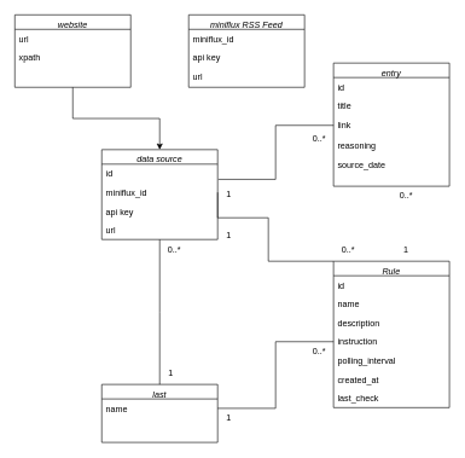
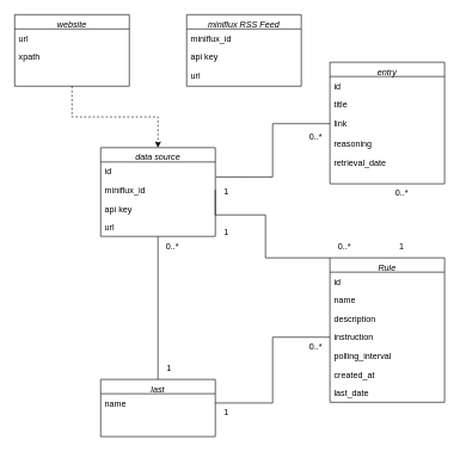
  <mxCell id="0" />
  <mxCell id="1" parent="0" />
  <mxCell id="2" value="miniflux RSS Feed" style="swimlane;fontStyle=2;align=center;verticalAlign=top;childLayout=stackLayout;horizontal=1;startSize=20;horizontalStack=0;resizeParent=1;resizeLast=0;collapsible=1;marginBottom=0;rounded=0;shadow=0;strokeWidth=1;" parent="1" vertex="1"><mxGeometry x="260" y="20" width="160" height="100" as="geometry"><mxRectangle x="230" y="140" width="160" height="26" as="alternateBounds" /></mxGeometry></mxCell>
  <mxCell id="3" value="miniflux_id" style="text;align=left;verticalAlign=top;spacingLeft=4;spacingRight=4;overflow=hidden;rotatable=0;points=[[0,0.5],[1,0.5]];portConstraint=eastwest;" parent="2" vertex="1"><mxGeometry y="20" width="160" height="26" as="geometry" /></mxCell>
  <mxCell id="4" value="api key" style="text;align=left;verticalAlign=top;spacingLeft=4;spacingRight=4;overflow=hidden;rotatable=0;points=[[0,0.5],[1,0.5]];portConstraint=eastwest;" parent="2" vertex="1"><mxGeometry y="46" width="160" height="26" as="geometry" /></mxCell>
  <mxCell id="5" value="url" style="text;align=left;verticalAlign=top;spacingLeft=4;spacingRight=4;overflow=hidden;rotatable=0;points=[[0,0.5],[1,0.5]];portConstraint=eastwest;" parent="2" vertex="1"><mxGeometry y="72" width="160" height="26" as="geometry" /></mxCell>
  <mxCell id="6" style="edgeStyle=orthogonalEdgeStyle;rounded=0;orthogonalLoop=1;jettySize=auto;html=1;entryX=1;entryY=0.5;entryDx=0;entryDy=0;endArrow=none;endFill=0;exitX=0;exitY=0;exitDx=0;exitDy=0;" parent="1" source="7" target="35" edge="1"><mxGeometry relative="1" as="geometry"><Array as="points"><mxPoint x="370" y="360" /><mxPoint x="370" y="300" /><mxPoint x="300" y="300" /></Array></mxGeometry></mxCell>
  <mxCell id="7" value="Rule" style="swimlane;fontStyle=2;align=center;verticalAlign=top;childLayout=stackLayout;horizontal=1;startSize=20;horizontalStack=0;resizeParent=1;resizeLast=0;collapsible=1;marginBottom=0;rounded=0;shadow=0;strokeWidth=1;" parent="1" vertex="1"><mxGeometry x="460" y="360" width="160" height="202" as="geometry"><mxRectangle x="230" y="140" width="160" height="26" as="alternateBounds" /></mxGeometry></mxCell>
  <mxCell id="8" value="id" style="text;align=left;verticalAlign=top;spacingLeft=4;spacingRight=4;overflow=hidden;rotatable=0;points=[[0,0.5],[1,0.5]];portConstraint=eastwest;" parent="7" vertex="1"><mxGeometry y="20" width="160" height="26" as="geometry" /></mxCell>
  <mxCell id="9" value="name" style="text;align=left;verticalAlign=top;spacingLeft=4;spacingRight=4;overflow=hidden;rotatable=0;points=[[0,0.5],[1,0.5]];portConstraint=eastwest;" parent="7" vertex="1"><mxGeometry y="46" width="160" height="26" as="geometry" /></mxCell>
  <mxCell id="10" value="description" style="text;align=left;verticalAlign=top;spacingLeft=4;spacingRight=4;overflow=hidden;rotatable=0;points=[[0,0.5],[1,0.5]];portConstraint=eastwest;" parent="7" vertex="1"><mxGeometry y="72" width="160" height="26" as="geometry" /></mxCell>
  <mxCell id="11" value="instruction" style="text;align=left;verticalAlign=top;spacingLeft=4;spacingRight=4;overflow=hidden;rotatable=0;points=[[0,0.5],[1,0.5]];portConstraint=eastwest;" parent="7" vertex="1"><mxGeometry y="98" width="160" height="26" as="geometry" /></mxCell>
  <mxCell id="12" value="polling_interval" style="text;align=left;verticalAlign=top;spacingLeft=4;spacingRight=4;overflow=hidden;rotatable=0;points=[[0,0.5],[1,0.5]];portConstraint=eastwest;" parent="7" vertex="1"><mxGeometry y="124" width="160" height="26" as="geometry" /></mxCell>
  <mxCell id="13" value="created_at" style="text;align=left;verticalAlign=top;spacingLeft=4;spacingRight=4;overflow=hidden;rotatable=0;points=[[0,0.5],[1,0.5]];portConstraint=eastwest;" parent="7" vertex="1"><mxGeometry y="150" width="160" height="26" as="geometry" /></mxCell>
- <mxCell id="14" value="last_check" style="text;align=left;verticalAlign=top;spacingLeft=4;spacingRight=4;overflow=hidden;rotatable=0;points=[[0,0.5],[1,0.5]];portConstraint=eastwest;" parent="7" vertex="1"><mxGeometry y="176" width="160" height="26" as="geometry" /></mxCell>
+ <mxCell id="14" value="last_date" style="text;align=left;verticalAlign=top;spacingLeft=4;spacingRight=4;overflow=hidden;rotatable=0;points=[[0,0.5],[1,0.5]];portConstraint=eastwest;" parent="7" vertex="1"><mxGeometry y="176" width="160" height="26" as="geometry" /></mxCell>
  <mxCell id="15" value="last" style="swimlane;fontStyle=2;align=center;verticalAlign=top;childLayout=stackLayout;horizontal=1;startSize=20;horizontalStack=0;resizeParent=1;resizeLast=0;collapsible=1;marginBottom=0;rounded=0;shadow=0;strokeWidth=1;" parent="1" vertex="1"><mxGeometry x="140" y="530" width="160" height="80" as="geometry"><mxRectangle x="230" y="140" width="160" height="26" as="alternateBounds" /></mxGeometry></mxCell>
  <mxCell id="16" value="name" style="text;align=left;verticalAlign=top;spacingLeft=4;spacingRight=4;overflow=hidden;rotatable=0;points=[[0,0.5],[1,0.5]];portConstraint=eastwest;" parent="15" vertex="1"><mxGeometry y="20" width="160" height="26" as="geometry" /></mxCell>
  <mxCell id="17" style="edgeStyle=orthogonalEdgeStyle;rounded=0;orthogonalLoop=1;jettySize=auto;html=1;endArrow=none;endFill=0;" parent="1" source="15" edge="1"><mxGeometry relative="1" as="geometry"><mxPoint x="220" y="330" as="targetPoint" /></mxGeometry></mxCell>
  <mxCell id="18" style="edgeStyle=orthogonalEdgeStyle;rounded=0;orthogonalLoop=1;jettySize=auto;html=1;entryX=0;entryY=0.5;entryDx=0;entryDy=0;endArrow=none;endFill=0;" parent="1" source="16" target="11" edge="1"><mxGeometry relative="1" as="geometry" /></mxCell>
  <mxCell id="19" value="entry" style="swimlane;fontStyle=2;align=center;verticalAlign=top;childLayout=stackLayout;horizontal=1;startSize=20;horizontalStack=0;resizeParent=1;resizeLast=0;collapsible=1;marginBottom=0;rounded=0;shadow=0;strokeWidth=1;" parent="1" vertex="1"><mxGeometry x="460" y="86.5" width="160" height="170" as="geometry"><mxRectangle x="230" y="140" width="160" height="26" as="alternateBounds" /></mxGeometry></mxCell>
  <mxCell id="20" value="id" style="text;align=left;verticalAlign=top;spacingLeft=4;spacingRight=4;overflow=hidden;rotatable=0;points=[[0,0.5],[1,0.5]];portConstraint=eastwest;" parent="19" vertex="1"><mxGeometry y="20" width="160" height="26" as="geometry" /></mxCell>
  <mxCell id="21" value="title" style="text;align=left;verticalAlign=top;spacingLeft=4;spacingRight=4;overflow=hidden;rotatable=0;points=[[0,0.5],[1,0.5]];portConstraint=eastwest;" parent="19" vertex="1"><mxGeometry y="46" width="160" height="26" as="geometry" /></mxCell>
  <mxCell id="22" value="link" style="text;align=left;verticalAlign=top;spacingLeft=4;spacingRight=4;overflow=hidden;rotatable=0;points=[[0,0.5],[1,0.5]];portConstraint=eastwest;" parent="19" vertex="1"><mxGeometry y="72" width="160" height="28" as="geometry" /></mxCell>
  <mxCell id="23" value="reasoning" style="text;align=left;verticalAlign=top;spacingLeft=4;spacingRight=4;overflow=hidden;rotatable=0;points=[[0,0.5],[1,0.5]];portConstraint=eastwest;" parent="19" vertex="1"><mxGeometry y="100" width="160" height="28" as="geometry" /></mxCell>
- <mxCell id="24" value="source_date" style="text;align=left;verticalAlign=top;spacingLeft=4;spacingRight=4;overflow=hidden;rotatable=0;points=[[0,0.5],[1,0.5]];portConstraint=eastwest;" parent="19" vertex="1"><mxGeometry y="128" width="160" height="28" as="geometry" /></mxCell>
+ <mxCell id="24" value="retrieval_date" style="text;align=left;verticalAlign=top;spacingLeft=4;spacingRight=4;overflow=hidden;rotatable=0;points=[[0,0.5],[1,0.5]];portConstraint=eastwest;" parent="19" vertex="1"><mxGeometry y="128" width="160" height="28" as="geometry" /></mxCell>
  <mxCell id="25" value="0..*" style="text;html=1;align=center;verticalAlign=middle;resizable=0;points=[];autosize=1;strokeColor=none;fillColor=none;" parent="1" vertex="1"><mxGeometry x="540" y="253.5" width="40" height="30" as="geometry" /></mxCell>
  <mxCell id="26" value="1" style="text;html=1;align=center;verticalAlign=middle;resizable=0;points=[];autosize=1;strokeColor=none;fillColor=none;" parent="1" vertex="1"><mxGeometry x="545" y="330" width="30" height="30" as="geometry" /></mxCell>
  <mxCell id="27" value="1" style="text;html=1;align=center;verticalAlign=middle;resizable=0;points=[];autosize=1;strokeColor=none;fillColor=none;" parent="1" vertex="1"><mxGeometry x="300" y="310" width="30" height="30" as="geometry" /></mxCell>
  <mxCell id="28" value="0..*" style="text;html=1;align=center;verticalAlign=middle;resizable=0;points=[];autosize=1;strokeColor=none;fillColor=none;" parent="1" vertex="1"><mxGeometry x="460" y="330" width="40" height="30" as="geometry" /></mxCell>
  <mxCell id="29" value="1" style="text;html=1;align=center;verticalAlign=middle;resizable=0;points=[];autosize=1;strokeColor=none;fillColor=none;" parent="1" vertex="1"><mxGeometry x="220" y="500" width="30" height="30" as="geometry" /></mxCell>
  <mxCell id="30" value="0..*" style="text;html=1;align=center;verticalAlign=middle;resizable=0;points=[];autosize=1;strokeColor=none;fillColor=none;" parent="1" vertex="1"><mxGeometry x="220" y="330" width="40" height="30" as="geometry" /></mxCell>
  <mxCell id="31" value="1" style="text;html=1;align=center;verticalAlign=middle;resizable=0;points=[];autosize=1;strokeColor=none;fillColor=none;" parent="1" vertex="1"><mxGeometry x="300" y="562" width="30" height="30" as="geometry" /></mxCell>
  <mxCell id="32" value="0..*" style="text;html=1;align=center;verticalAlign=middle;resizable=0;points=[];autosize=1;strokeColor=none;fillColor=none;" parent="1" vertex="1"><mxGeometry x="420" y="470" width="40" height="30" as="geometry" /></mxCell>
  <mxCell id="33" value="data source" style="swimlane;fontStyle=2;align=center;verticalAlign=top;childLayout=stackLayout;horizontal=1;startSize=20;horizontalStack=0;resizeParent=1;resizeLast=0;collapsible=1;marginBottom=0;rounded=0;shadow=0;strokeWidth=1;" parent="1" vertex="1"><mxGeometry x="140" y="206" width="160" height="124" as="geometry"><mxRectangle x="230" y="140" width="160" height="26" as="alternateBounds" /></mxGeometry></mxCell>
  <mxCell id="34" value="id" style="text;align=left;verticalAlign=top;spacingLeft=4;spacingRight=4;overflow=hidden;rotatable=0;points=[[0,0.5],[1,0.5]];portConstraint=eastwest;" parent="33" vertex="1"><mxGeometry y="20" width="160" height="26" as="geometry" /></mxCell>
  <mxCell id="35" value="miniflux_id" style="text;align=left;verticalAlign=top;spacingLeft=4;spacingRight=4;overflow=hidden;rotatable=0;points=[[0,0.5],[1,0.5]];portConstraint=eastwest;" parent="33" vertex="1"><mxGeometry y="46" width="160" height="26" as="geometry" /></mxCell>
  <mxCell id="36" value="api key" style="text;align=left;verticalAlign=top;spacingLeft=4;spacingRight=4;overflow=hidden;rotatable=0;points=[[0,0.5],[1,0.5]];portConstraint=eastwest;" parent="33" vertex="1"><mxGeometry y="72" width="160" height="26" as="geometry" /></mxCell>
  <mxCell id="37" value="url" style="text;align=left;verticalAlign=top;spacingLeft=4;spacingRight=4;overflow=hidden;rotatable=0;points=[[0,0.5],[1,0.5]];portConstraint=eastwest;" parent="33" vertex="1"><mxGeometry y="98" width="160" height="26" as="geometry" /></mxCell>
- <mxCell id="38" style="edgeStyle=orthogonalEdgeStyle;rounded=0;orthogonalLoop=1;jettySize=auto;html=1;" parent="1" source="39" target="33" edge="1"><mxGeometry relative="1" as="geometry" /></mxCell>
+ <mxCell id="38" style="edgeStyle=orthogonalEdgeStyle;rounded=0;orthogonalLoop=1;jettySize=auto;html=1;dashed=1;" parent="1" source="39" target="33" edge="1"><mxGeometry relative="1" as="geometry" /></mxCell>
  <mxCell id="39" value="website" style="swimlane;fontStyle=2;align=center;verticalAlign=top;childLayout=stackLayout;horizontal=1;startSize=20;horizontalStack=0;resizeParent=1;resizeLast=0;collapsible=1;marginBottom=0;rounded=0;shadow=0;strokeWidth=1;" parent="1" vertex="1"><mxGeometry x="20" y="20" width="160" height="100" as="geometry"><mxRectangle x="230" y="140" width="160" height="26" as="alternateBounds" /></mxGeometry></mxCell>
  <mxCell id="40" value="url" style="text;align=left;verticalAlign=top;spacingLeft=4;spacingRight=4;overflow=hidden;rotatable=0;points=[[0,0.5],[1,0.5]];portConstraint=eastwest;" parent="39" vertex="1"><mxGeometry y="20" width="160" height="26" as="geometry" /></mxCell>
  <mxCell id="41" value="xpath" style="text;align=left;verticalAlign=top;spacingLeft=4;spacingRight=4;overflow=hidden;rotatable=0;points=[[0,0.5],[1,0.5]];portConstraint=eastwest;" parent="39" vertex="1"><mxGeometry y="46" width="160" height="26" as="geometry" /></mxCell>
  <mxCell id="42" style="edgeStyle=orthogonalEdgeStyle;rounded=0;orthogonalLoop=1;jettySize=auto;html=1;entryX=1.006;entryY=0.808;entryDx=0;entryDy=0;entryPerimeter=0;endArrow=none;endFill=0;" parent="1" source="22" target="34" edge="1"><mxGeometry relative="1" as="geometry" /></mxCell>
  <mxCell id="43" value="1" style="text;html=1;align=center;verticalAlign=middle;resizable=0;points=[];autosize=1;strokeColor=none;fillColor=none;" parent="1" vertex="1"><mxGeometry x="300" y="253" width="30" height="30" as="geometry" /></mxCell>
  <mxCell id="44" value="0..*" style="text;html=1;align=center;verticalAlign=middle;resizable=0;points=[];autosize=1;strokeColor=none;fillColor=none;" parent="1" vertex="1"><mxGeometry x="420" y="176" width="40" height="30" as="geometry" /></mxCell>
